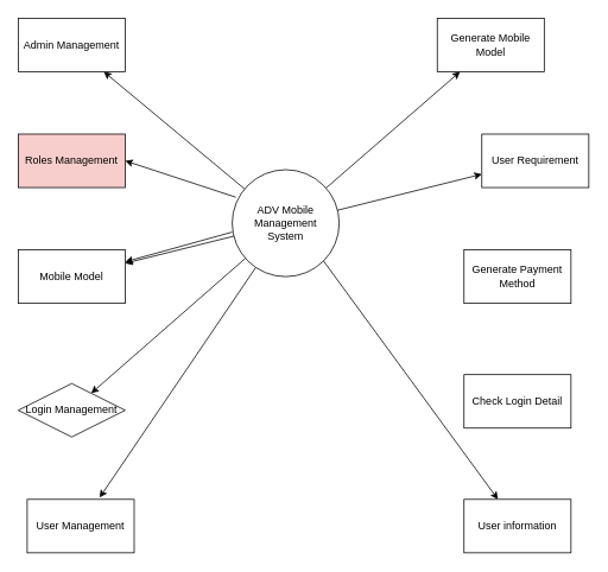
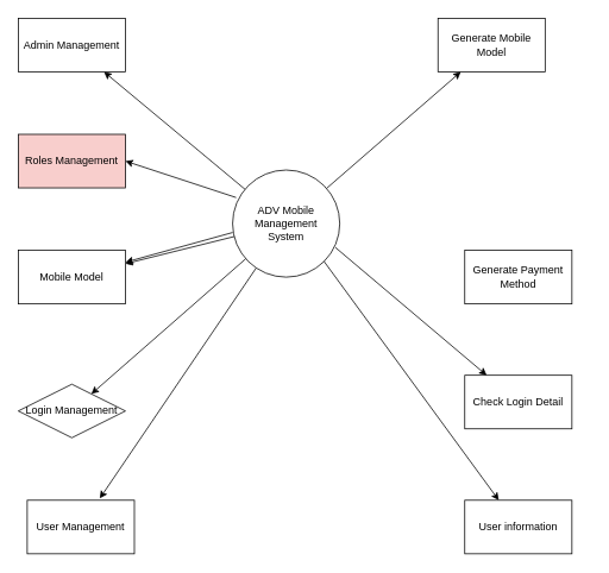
  <mxCell id="0" />
  <mxCell id="1" parent="0" />
  <mxCell id="2" value="ADV Mobile Management&lt;br&gt;System&lt;br&gt;" style="ellipse;whiteSpace=wrap;html=1;aspect=fixed;" vertex="1" parent="1"><mxGeometry x="260" y="190" width="120" height="120" as="geometry" /></mxCell>
  <mxCell id="3" value="Admin Management" style="rounded=0;whiteSpace=wrap;html=1;" vertex="1" parent="1"><mxGeometry x="20" y="20" width="120" height="60" as="geometry" /></mxCell>
  <mxCell id="4" value="Roles Management" style="rounded=0;whiteSpace=wrap;html=1;fillColor=#f8cecc;" vertex="1" parent="1"><mxGeometry x="20" y="150" width="120" height="60" as="geometry" /></mxCell>
  <mxCell id="5" value="Mobile Model" style="rounded=0;whiteSpace=wrap;html=1;" vertex="1" parent="1"><mxGeometry x="20" y="280" width="120" height="60" as="geometry" /></mxCell>
  <mxCell id="6" value="Login Management" style="rhombus;whiteSpace=wrap;html=1;" vertex="1" parent="1"><mxGeometry x="20" y="430" width="120" height="60" as="geometry" /></mxCell>
  <mxCell id="7" value="User Management" style="rounded=0;whiteSpace=wrap;html=1;" vertex="1" parent="1"><mxGeometry x="30" y="560" width="120" height="60" as="geometry" /></mxCell>
  <mxCell id="8" value="Generate Mobile Model" style="rounded=0;whiteSpace=wrap;html=1;" vertex="1" parent="1"><mxGeometry x="490" y="20" width="120" height="60" as="geometry" /></mxCell>
- <mxCell id="9" value="User Requirement" style="rounded=0;whiteSpace=wrap;html=1;" vertex="1" parent="1"><mxGeometry x="540" y="150" width="120" height="60" as="geometry" /></mxCell>
  <mxCell id="10" value="Generate Payment Method" style="rounded=0;whiteSpace=wrap;html=1;" vertex="1" parent="1"><mxGeometry x="520" y="280" width="120" height="60" as="geometry" /></mxCell>
  <mxCell id="11" value="Check Login Detail" style="rounded=0;whiteSpace=wrap;html=1;" vertex="1" parent="1"><mxGeometry x="520" y="420" width="120" height="60" as="geometry" /></mxCell>
  <mxCell id="12" value="User information" style="rounded=0;whiteSpace=wrap;html=1;" vertex="1" parent="1"><mxGeometry x="520" y="560" width="120" height="60" as="geometry" /></mxCell>
- <mxCell id="13" value="" style="endArrow=classic;html=1;rounded=0;" edge="1" parent="1" source="2" target="9"><mxGeometry width="50" height="50" relative="1" as="geometry"><mxPoint x="260" y="380" as="sourcePoint" /><mxPoint x="310" y="330" as="targetPoint" /></mxGeometry></mxCell>
  <mxCell id="14" value="" style="endArrow=classic;html=1;rounded=0;" edge="1" parent="1" source="2" target="5"><mxGeometry width="50" height="50" relative="1" as="geometry"><mxPoint x="260" y="380" as="sourcePoint" /><mxPoint x="310" y="330" as="targetPoint" /></mxGeometry></mxCell>
+ <mxCell id="15" value="" style="endArrow=classic;html=1;rounded=0;exitX=0.958;exitY=0.722;exitDx=0;exitDy=0;exitPerimeter=0;" edge="1" parent="1" source="2" target="11"><mxGeometry width="50" height="50" relative="1" as="geometry"><mxPoint x="260" y="380" as="sourcePoint" /><mxPoint x="310" y="330" as="targetPoint" /></mxGeometry></mxCell>
  <mxCell id="16" value="" style="endArrow=classic;html=1;rounded=0;exitX=1;exitY=1;exitDx=0;exitDy=0;" edge="1" parent="1" source="2" target="12"><mxGeometry width="50" height="50" relative="1" as="geometry"><mxPoint x="370" y="450" as="sourcePoint" /><mxPoint x="310" y="330" as="targetPoint" /></mxGeometry></mxCell>
  <mxCell id="17" value="" style="endArrow=classic;html=1;rounded=0;" edge="1" parent="1" source="2" target="8"><mxGeometry width="50" height="50" relative="1" as="geometry"><mxPoint x="260" y="260" as="sourcePoint" /><mxPoint x="310" y="210" as="targetPoint" /></mxGeometry></mxCell>
  <mxCell id="18" value="" style="endArrow=classic;html=1;rounded=0;" edge="1" parent="1" source="2" target="3"><mxGeometry width="50" height="50" relative="1" as="geometry"><mxPoint x="260" y="260" as="sourcePoint" /><mxPoint x="310" y="210" as="targetPoint" /></mxGeometry></mxCell>
  <mxCell id="19" value="" style="endArrow=classic;html=1;rounded=0;entryX=1;entryY=0.5;entryDx=0;entryDy=0;exitX=0.033;exitY=0.257;exitDx=0;exitDy=0;exitPerimeter=0;" edge="1" parent="1" source="2" target="4"><mxGeometry width="50" height="50" relative="1" as="geometry"><mxPoint x="260" y="260" as="sourcePoint" /><mxPoint x="310" y="210" as="targetPoint" /></mxGeometry></mxCell>
  <mxCell id="20" value="" style="endArrow=classic;html=1;rounded=0;" edge="1" parent="1" target="5"><mxGeometry width="50" height="50" relative="1" as="geometry"><mxPoint x="260" y="260" as="sourcePoint" /><mxPoint x="310" y="210" as="targetPoint" /></mxGeometry></mxCell>
  <mxCell id="21" value="" style="endArrow=classic;html=1;rounded=0;" edge="1" parent="1" source="2" target="6"><mxGeometry width="50" height="50" relative="1" as="geometry"><mxPoint x="260" y="260" as="sourcePoint" /><mxPoint x="310" y="210" as="targetPoint" /></mxGeometry></mxCell>
  <mxCell id="22" value="" style="endArrow=classic;html=1;rounded=0;" edge="1" parent="1" source="2"><mxGeometry width="50" height="50" relative="1" as="geometry"><mxPoint x="260" y="348" as="sourcePoint" /><mxPoint x="111.25" y="558" as="targetPoint" /></mxGeometry></mxCell>
